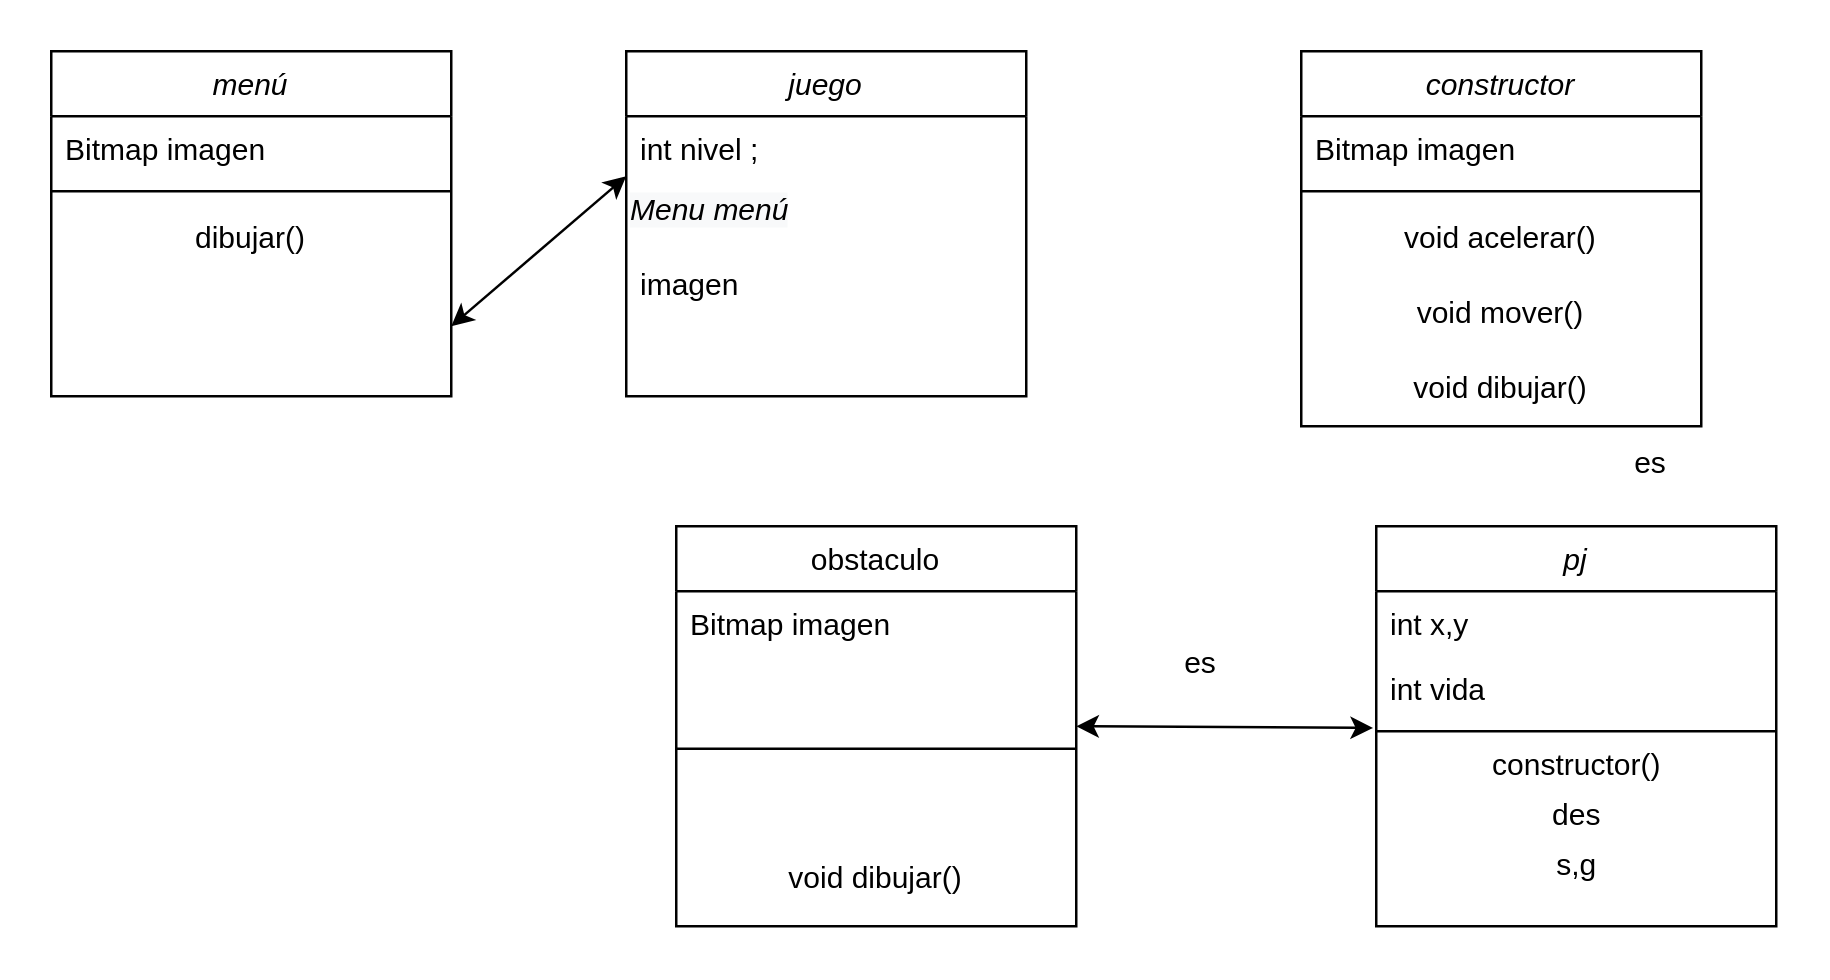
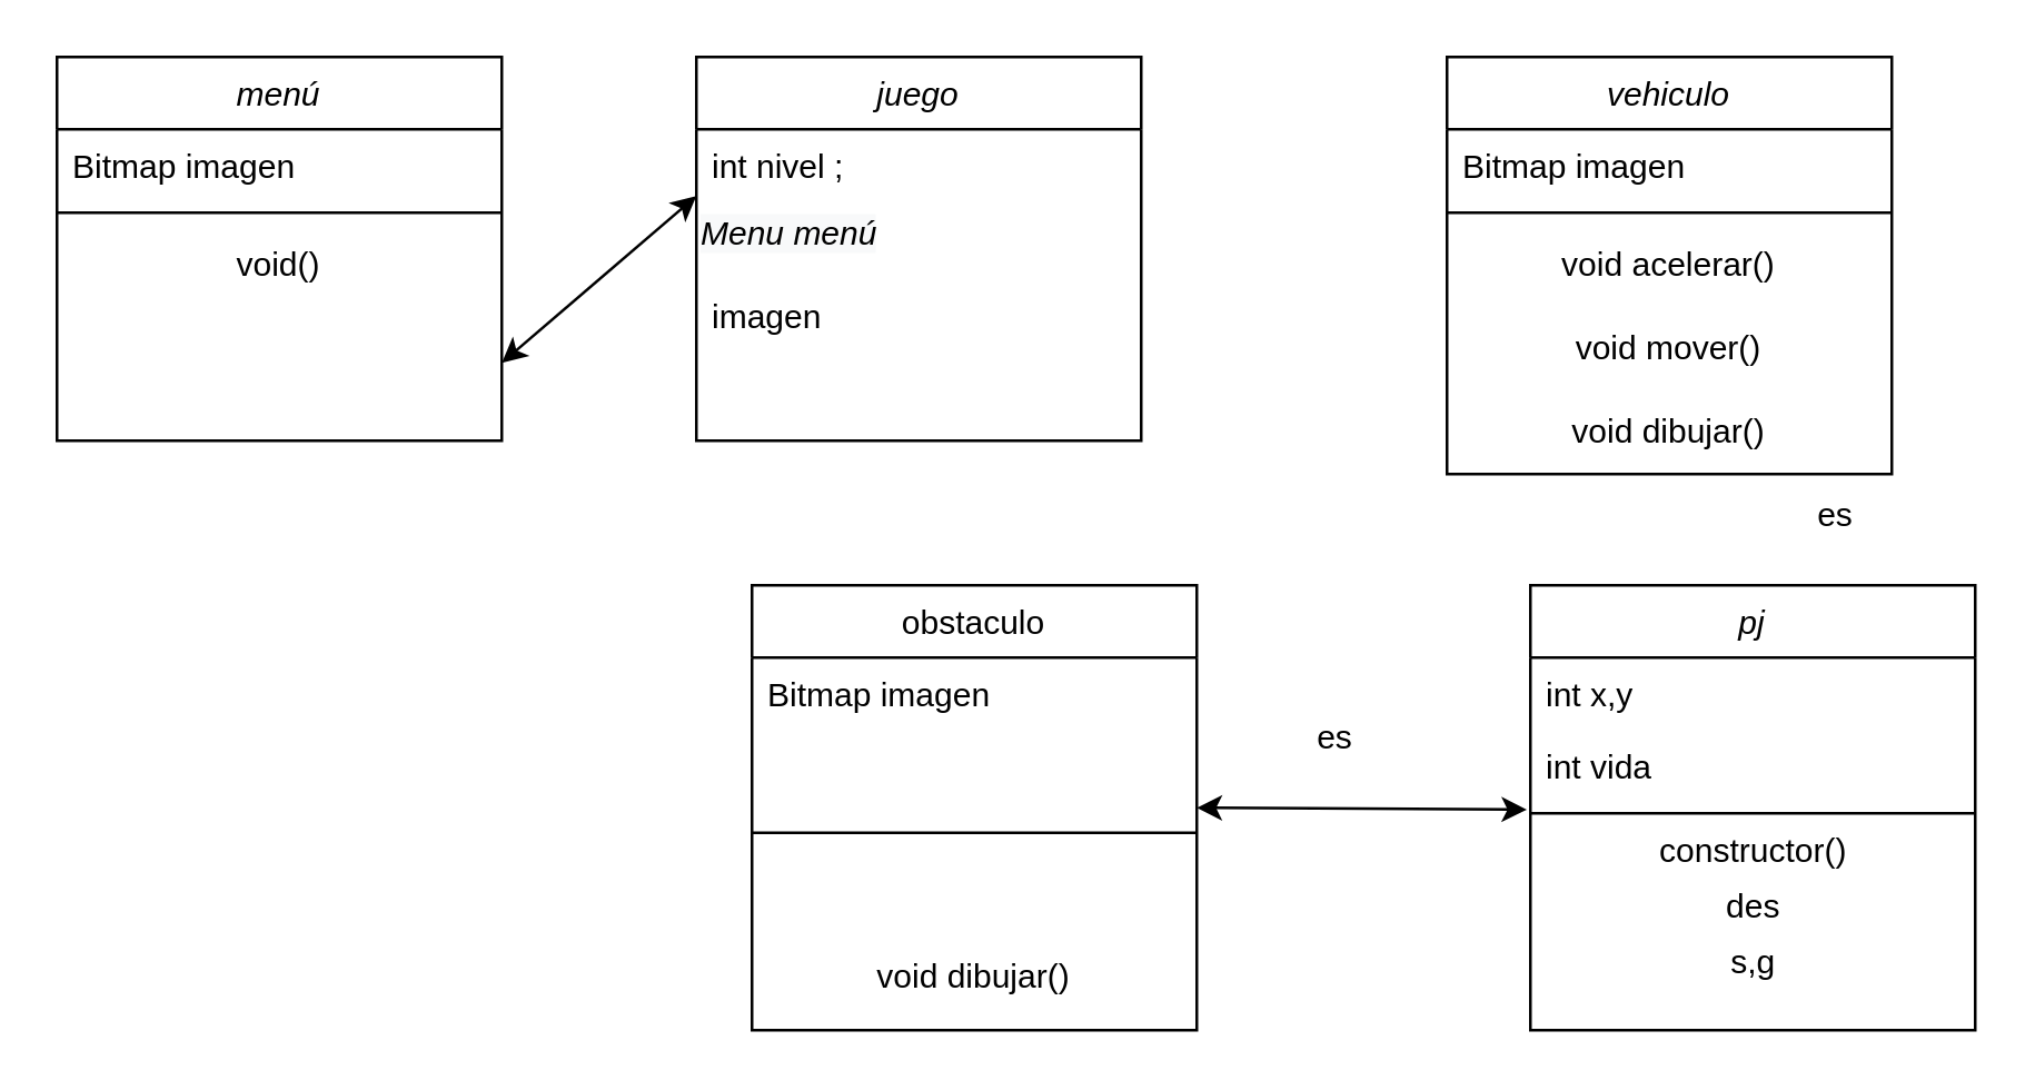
  <mxCell id="0" />
  <mxCell id="1" parent="0" />
  <mxCell id="2" value="obstaculo" style="swimlane;fontStyle=0;align=center;verticalAlign=top;childLayout=stackLayout;horizontal=1;startSize=26;horizontalStack=0;resizeParent=1;resizeLast=0;collapsible=1;marginBottom=0;rounded=0;shadow=0;strokeWidth=1;" parent="1" vertex="1"><mxGeometry x="270" y="210" width="160" height="160" as="geometry"><mxRectangle x="130" y="380" width="160" height="26" as="alternateBounds" /></mxGeometry></mxCell>
  <mxCell id="3" value="Bitmap imagen" style="text;align=left;verticalAlign=top;spacingLeft=4;spacingRight=4;overflow=hidden;rotatable=0;points=[[0,0.5],[1,0.5]];portConstraint=eastwest;rounded=0;shadow=0;html=0;" parent="2" vertex="1"><mxGeometry y="26" width="160" height="26" as="geometry" /></mxCell>
  <mxCell id="4" value="" style="line;html=1;strokeWidth=1;align=left;verticalAlign=middle;spacingTop=-1;spacingLeft=3;spacingRight=3;rotatable=0;labelPosition=right;points=[];portConstraint=eastwest;" parent="2" vertex="1"><mxGeometry y="52" width="160" height="74" as="geometry" /></mxCell>
  <mxCell id="5" value="void dibujar()" style="text;html=1;strokeColor=none;fillColor=none;align=center;verticalAlign=middle;whiteSpace=wrap;rounded=0;" parent="2" vertex="1"><mxGeometry y="126" width="160" height="30" as="geometry" /></mxCell>
  <mxCell id="6" value="juego" style="swimlane;fontStyle=2;align=center;verticalAlign=top;childLayout=stackLayout;horizontal=1;startSize=26;horizontalStack=0;resizeParent=1;resizeLast=0;collapsible=1;marginBottom=0;rounded=0;shadow=0;strokeWidth=1;" parent="1" vertex="1"><mxGeometry x="250" y="20" width="160" height="138" as="geometry"><mxRectangle x="230" y="140" width="160" height="26" as="alternateBounds" /></mxGeometry></mxCell>
  <mxCell id="7" value="int nivel ;" style="text;align=left;verticalAlign=top;spacingLeft=4;spacingRight=4;overflow=hidden;rotatable=0;points=[[0,0.5],[1,0.5]];portConstraint=eastwest;rounded=0;shadow=0;html=0;" parent="6" vertex="1"><mxGeometry y="26" width="160" height="24" as="geometry" /></mxCell>
  <mxCell id="8" value="&lt;span style=&quot;color: rgb(0, 0, 0); font-family: Helvetica; font-size: 12px; font-style: italic; font-variant-ligatures: normal; font-variant-caps: normal; font-weight: 400; letter-spacing: normal; orphans: 2; text-align: center; text-indent: 0px; text-transform: none; widows: 2; word-spacing: 0px; -webkit-text-stroke-width: 0px; background-color: rgb(248, 249, 250); text-decoration-thickness: initial; text-decoration-style: initial; text-decoration-color: initial; float: none; display: inline !important;&quot;&gt;Menu menú&lt;/span&gt;" style="text;whiteSpace=wrap;html=1;" parent="6" vertex="1"><mxGeometry y="50" width="160" height="30" as="geometry" /></mxCell>
  <mxCell id="9" value="imagen" style="text;align=left;verticalAlign=top;spacingLeft=4;spacingRight=4;overflow=hidden;rotatable=0;points=[[0,0.5],[1,0.5]];portConstraint=eastwest;rounded=0;shadow=0;html=0;" parent="6" vertex="1"><mxGeometry y="80" width="160" height="26" as="geometry" /></mxCell>
- <mxCell id="10" value="constructor" style="swimlane;fontStyle=2;align=center;verticalAlign=top;childLayout=stackLayout;horizontal=1;startSize=26;horizontalStack=0;resizeParent=1;resizeLast=0;collapsible=1;marginBottom=0;rounded=0;shadow=0;strokeWidth=1;" parent="1" vertex="1"><mxGeometry x="520" y="20" width="160" height="150" as="geometry"><mxRectangle x="230" y="140" width="160" height="26" as="alternateBounds" /></mxGeometry></mxCell>
+ <mxCell id="10" value="vehiculo" style="swimlane;fontStyle=2;align=center;verticalAlign=top;childLayout=stackLayout;horizontal=1;startSize=26;horizontalStack=0;resizeParent=1;resizeLast=0;collapsible=1;marginBottom=0;rounded=0;shadow=0;strokeWidth=1;" parent="1" vertex="1"><mxGeometry x="520" y="20" width="160" height="150" as="geometry"><mxRectangle x="230" y="140" width="160" height="26" as="alternateBounds" /></mxGeometry></mxCell>
  <mxCell id="11" value="Bitmap imagen" style="text;align=left;verticalAlign=top;spacingLeft=4;spacingRight=4;overflow=hidden;rotatable=0;points=[[0,0.5],[1,0.5]];portConstraint=eastwest;" parent="10" vertex="1"><mxGeometry y="26" width="160" height="26" as="geometry" /></mxCell>
  <mxCell id="12" value="" style="line;html=1;strokeWidth=1;align=left;verticalAlign=middle;spacingTop=-1;spacingLeft=3;spacingRight=3;rotatable=0;labelPosition=right;points=[];portConstraint=eastwest;" parent="10" vertex="1"><mxGeometry y="52" width="160" height="8" as="geometry" /></mxCell>
  <mxCell id="13" value="void acelerar()" style="text;html=1;strokeColor=none;fillColor=none;align=center;verticalAlign=middle;whiteSpace=wrap;rounded=0;" parent="10" vertex="1"><mxGeometry y="60" width="160" height="30" as="geometry" /></mxCell>
  <mxCell id="14" value="void mover()" style="text;html=1;strokeColor=none;fillColor=none;align=center;verticalAlign=middle;whiteSpace=wrap;rounded=0;" parent="10" vertex="1"><mxGeometry y="90" width="160" height="30" as="geometry" /></mxCell>
  <mxCell id="15" value="void dibujar()" style="text;html=1;strokeColor=none;fillColor=none;align=center;verticalAlign=middle;whiteSpace=wrap;rounded=0;" parent="10" vertex="1"><mxGeometry y="120" width="160" height="30" as="geometry" /></mxCell>
  <mxCell id="16" value="menú" style="swimlane;fontStyle=2;align=center;verticalAlign=top;childLayout=stackLayout;horizontal=1;startSize=26;horizontalStack=0;resizeParent=1;resizeLast=0;collapsible=1;marginBottom=0;rounded=0;shadow=0;strokeWidth=1;" parent="1" vertex="1"><mxGeometry x="20" y="20" width="160" height="138" as="geometry"><mxRectangle x="230" y="140" width="160" height="26" as="alternateBounds" /></mxGeometry></mxCell>
  <mxCell id="17" value="Bitmap imagen" style="text;align=left;verticalAlign=top;spacingLeft=4;spacingRight=4;overflow=hidden;rotatable=0;points=[[0,0.5],[1,0.5]];portConstraint=eastwest;rounded=0;shadow=0;html=0;" parent="16" vertex="1"><mxGeometry y="26" width="160" height="26" as="geometry" /></mxCell>
  <mxCell id="18" value="" style="line;html=1;strokeWidth=1;align=left;verticalAlign=middle;spacingTop=-1;spacingLeft=3;spacingRight=3;rotatable=0;labelPosition=right;points=[];portConstraint=eastwest;" parent="16" vertex="1"><mxGeometry y="52" width="160" height="8" as="geometry" /></mxCell>
- <mxCell id="19" value="dibujar()" style="text;html=1;strokeColor=none;fillColor=none;align=center;verticalAlign=middle;whiteSpace=wrap;rounded=0;" parent="16" vertex="1"><mxGeometry y="60" width="160" height="30" as="geometry" /></mxCell>
+ <mxCell id="19" value="void()" style="text;html=1;strokeColor=none;fillColor=none;align=center;verticalAlign=middle;whiteSpace=wrap;rounded=0;" parent="16" vertex="1"><mxGeometry y="60" width="160" height="30" as="geometry" /></mxCell>
  <mxCell id="20" value="pj" style="swimlane;fontStyle=2;align=center;verticalAlign=top;childLayout=stackLayout;horizontal=1;startSize=26;horizontalStack=0;resizeParent=1;resizeLast=0;collapsible=1;marginBottom=0;rounded=0;shadow=0;strokeWidth=1;" parent="1" vertex="1"><mxGeometry x="550" y="210" width="160" height="160" as="geometry"><mxRectangle x="230" y="140" width="160" height="26" as="alternateBounds" /></mxGeometry></mxCell>
  <mxCell id="21" value="int x,y" style="text;align=left;verticalAlign=top;spacingLeft=4;spacingRight=4;overflow=hidden;rotatable=0;points=[[0,0.5],[1,0.5]];portConstraint=eastwest;" parent="20" vertex="1"><mxGeometry y="26" width="160" height="26" as="geometry" /></mxCell>
  <mxCell id="22" value="int vida" style="text;align=left;verticalAlign=top;spacingLeft=4;spacingRight=4;overflow=hidden;rotatable=0;points=[[0,0.5],[1,0.5]];portConstraint=eastwest;rounded=0;shadow=0;html=0;" parent="20" vertex="1"><mxGeometry y="52" width="160" height="26" as="geometry" /></mxCell>
  <mxCell id="23" value="" style="line;html=1;strokeWidth=1;align=left;verticalAlign=middle;spacingTop=-1;spacingLeft=3;spacingRight=3;rotatable=0;labelPosition=right;points=[];portConstraint=eastwest;" parent="20" vertex="1"><mxGeometry y="78" width="160" height="8" as="geometry" /></mxCell>
  <mxCell id="24" value="constructor()" style="text;html=1;align=center;verticalAlign=middle;resizable=0;points=[];autosize=1;strokeColor=none;fillColor=none;" parent="20" vertex="1"><mxGeometry y="86" width="160" height="20" as="geometry" /></mxCell>
  <mxCell id="25" value="des" style="text;html=1;align=center;verticalAlign=middle;resizable=0;points=[];autosize=1;strokeColor=none;fillColor=none;" parent="20" vertex="1"><mxGeometry y="106" width="160" height="20" as="geometry" /></mxCell>
  <mxCell id="26" value="s,g" style="text;html=1;align=center;verticalAlign=middle;resizable=0;points=[];autosize=1;strokeColor=none;fillColor=none;" parent="20" vertex="1"><mxGeometry y="126" width="160" height="20" as="geometry" /></mxCell>
  <mxCell id="27" value="" style="endArrow=classic;startArrow=classic;html=1;rounded=0;entryX=-0.008;entryY=1.103;entryDx=0;entryDy=0;entryPerimeter=0;" parent="1" target="22" edge="1"><mxGeometry width="50" height="50" relative="1" as="geometry"><mxPoint x="430" y="290" as="sourcePoint" /><mxPoint x="480" y="240" as="targetPoint" /></mxGeometry></mxCell>
  <mxCell id="28" value="es" style="text;html=1;strokeColor=none;fillColor=none;align=center;verticalAlign=middle;whiteSpace=wrap;rounded=0;" parent="1" vertex="1"><mxGeometry x="450" y="250" width="60" height="30" as="geometry" /></mxCell>
  <mxCell id="29" value="es" style="text;html=1;strokeColor=none;fillColor=none;align=center;verticalAlign=middle;whiteSpace=wrap;rounded=0;" parent="1" vertex="1"><mxGeometry x="630" y="170" width="60" height="30" as="geometry" /></mxCell>
  <mxCell id="30" value="" style="endArrow=classic;startArrow=classic;html=1;rounded=0;entryX=0;entryY=0;entryDx=0;entryDy=0;" parent="1" target="8" edge="1"><mxGeometry width="50" height="50" relative="1" as="geometry"><mxPoint x="180" y="130" as="sourcePoint" /><mxPoint x="230" y="80" as="targetPoint" /></mxGeometry></mxCell>
